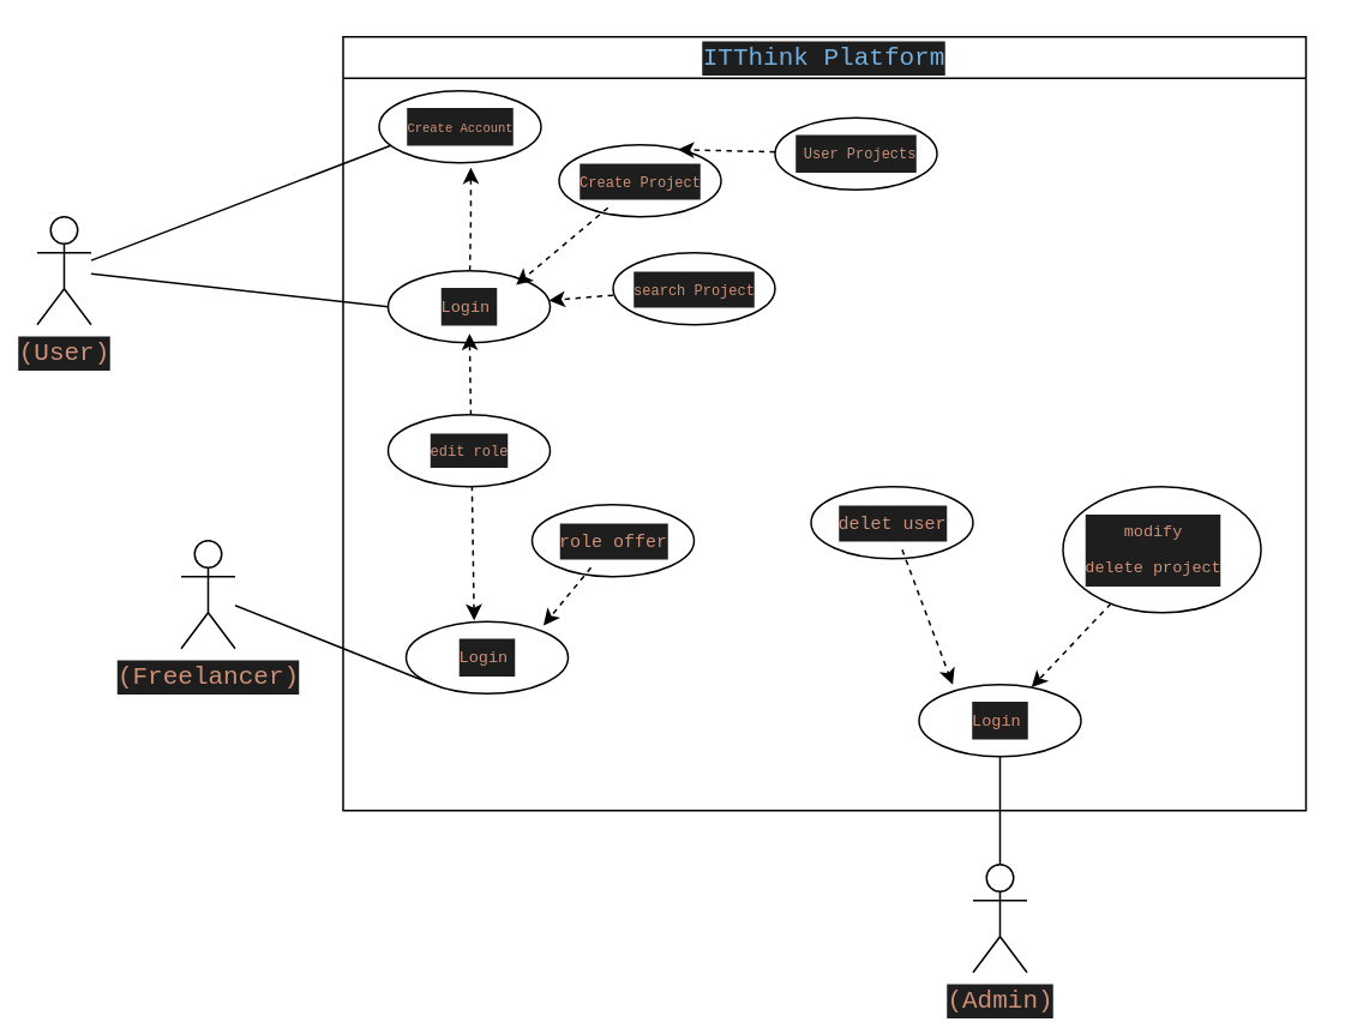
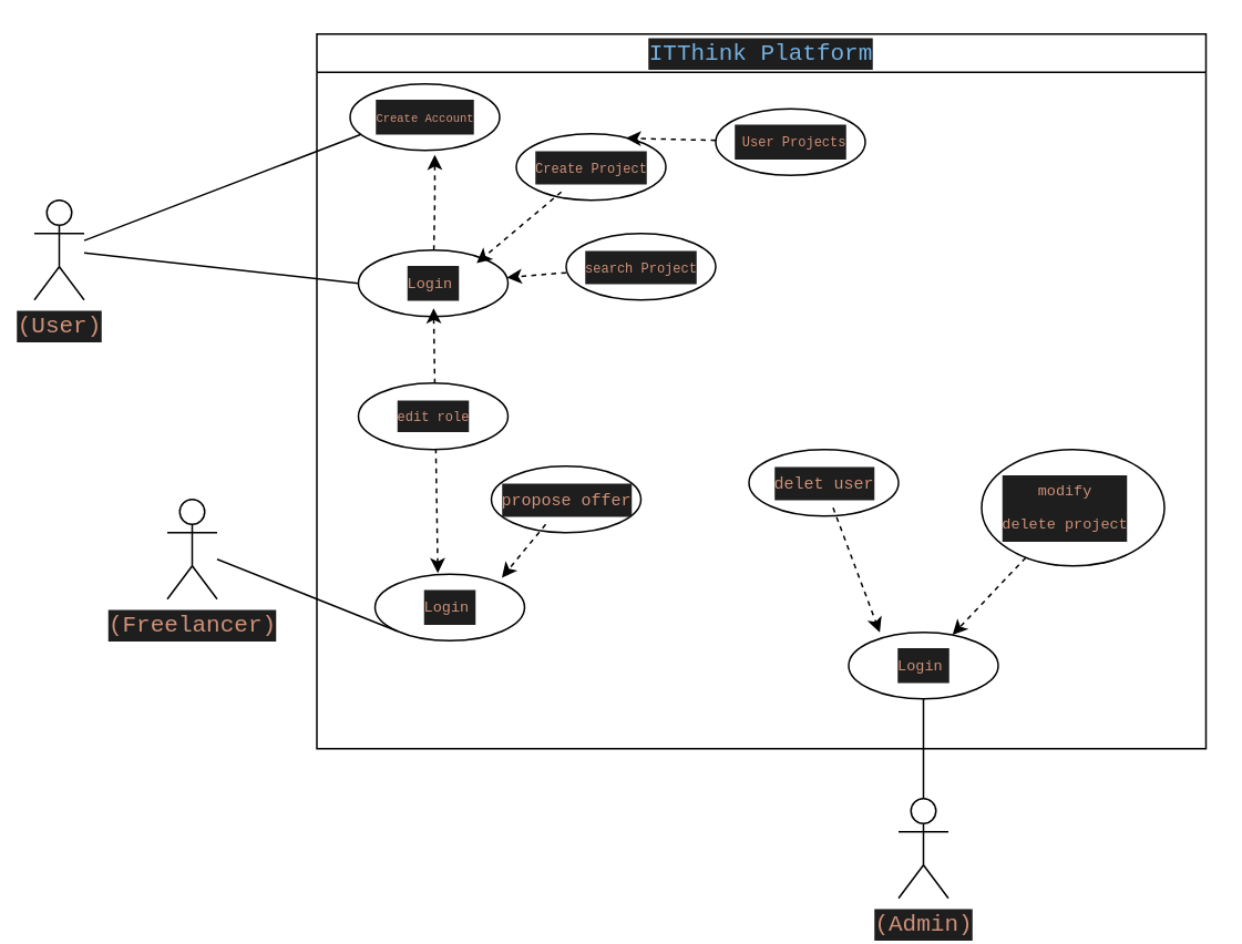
  <mxCell id="0" />
  <mxCell id="1" parent="0" />
  <mxCell id="2" style="edgeStyle=none;html=1;entryX=0.069;entryY=0.762;entryDx=0;entryDy=0;entryPerimeter=0;fontSize=7;endArrow=none;endFill=0;" edge="1" parent="1" source="4" target="6"><mxGeometry relative="1" as="geometry" /></mxCell>
  <mxCell id="3" style="edgeStyle=none;html=1;entryX=0;entryY=0.5;entryDx=0;entryDy=0;fontSize=9;endArrow=none;endFill=0;" edge="1" parent="1" source="4" target="8"><mxGeometry relative="1" as="geometry" /></mxCell>
  <mxCell id="4" value="&lt;div style=&quot;color: rgb(212, 212, 212); background-color: rgb(30, 30, 30); font-family: Consolas, &amp;quot;Courier New&amp;quot;, monospace; font-size: 14px; line-height: 19px;&quot;&gt;&lt;span style=&quot;color: #ce9178;&quot;&gt;(User)&lt;/span&gt;&lt;/div&gt;" style="shape=umlActor;verticalLabelPosition=bottom;verticalAlign=top;html=1;outlineConnect=0;" vertex="1" parent="1"><mxGeometry x="20" y="120" width="30" height="60" as="geometry" /></mxCell>
  <mxCell id="5" value="&lt;div style=&quot;color: rgb(212, 212, 212); background-color: rgb(30, 30, 30); font-family: Consolas, &amp;quot;Courier New&amp;quot;, monospace; font-weight: normal; font-size: 14px; line-height: 19px;&quot;&gt;&lt;span style=&quot;color: #74b0df;&quot;&gt;ITThink&lt;/span&gt; &lt;span style=&quot;color: #74b0df;&quot;&gt;Platform&lt;/span&gt;&lt;/div&gt;" style="swimlane;whiteSpace=wrap;html=1;" vertex="1" parent="1"><mxGeometry x="190" y="20" width="535" height="430" as="geometry"><mxRectangle x="190" y="230" width="160" height="30" as="alternateBounds" /></mxGeometry></mxCell>
  <mxCell id="6" value="" style="ellipse;whiteSpace=wrap;html=1;" vertex="1" parent="5"><mxGeometry x="20" y="30" width="90" height="40" as="geometry" /></mxCell>
  <mxCell id="7" style="edgeStyle=none;html=1;entryX=0.566;entryY=1.067;entryDx=0;entryDy=0;entryPerimeter=0;dashed=1;" edge="1" parent="5" source="8" target="6"><mxGeometry relative="1" as="geometry"><Array as="points"><mxPoint x="71" y="100" /></Array></mxGeometry></mxCell>
  <mxCell id="8" value="" style="ellipse;whiteSpace=wrap;html=1;" vertex="1" parent="5"><mxGeometry x="25" y="130" width="90" height="40" as="geometry" /></mxCell>
  <mxCell id="9" value="&lt;div style=&quot;color: rgb(212, 212, 212); background-color: rgb(30, 30, 30); font-family: Consolas, &amp;quot;Courier New&amp;quot;, monospace; font-size: 14px; line-height: 19px;&quot;&gt;&lt;span style=&quot;color: rgb(206, 145, 120); font-size: 7px;&quot;&gt;Create Account&lt;/span&gt;&lt;/div&gt;" style="text;html=1;align=center;verticalAlign=middle;resizable=0;points=[];autosize=1;strokeColor=none;fillColor=none;" vertex="1" parent="5"><mxGeometry x="25" y="35" width="80" height="30" as="geometry" /></mxCell>
  <mxCell id="10" style="edgeStyle=none;html=1;entryX=0.42;entryY=-0.017;entryDx=0;entryDy=0;entryPerimeter=0;endArrow=classic;endFill=1;startArrow=classic;startFill=1;dashed=1;" edge="1" parent="5" source="11" target="21"><mxGeometry relative="1" as="geometry" /></mxCell>
  <mxCell id="11" value="&lt;div style=&quot;color: rgb(212, 212, 212); background-color: rgb(30, 30, 30); font-family: Consolas, &amp;quot;Courier New&amp;quot;, monospace; font-size: 14px; line-height: 19px;&quot;&gt;&lt;span style=&quot;color: rgb(206, 145, 120); font-size: 9px;&quot;&gt;Login&lt;/span&gt;&lt;span style=&quot;color: rgb(206, 145, 120); font-size: 7px;&quot;&gt;&amp;nbsp;&lt;/span&gt;&lt;/div&gt;" style="text;html=1;align=center;verticalAlign=middle;resizable=0;points=[];autosize=1;strokeColor=none;fillColor=none;" vertex="1" parent="5"><mxGeometry x="45" y="135" width="50" height="30" as="geometry" /></mxCell>
  <mxCell id="12" value="" style="ellipse;whiteSpace=wrap;html=1;" vertex="1" parent="5"><mxGeometry x="120" y="60" width="90" height="40" as="geometry" /></mxCell>
  <mxCell id="13" style="edgeStyle=none;html=1;entryX=1.022;entryY=0.095;entryDx=0;entryDy=0;entryPerimeter=0;dashed=1;" edge="1" parent="5" source="14" target="11"><mxGeometry relative="1" as="geometry" /></mxCell>
  <mxCell id="14" value="&lt;div style=&quot;color: rgb(212, 212, 212); background-color: rgb(30, 30, 30); font-family: Consolas, &amp;quot;Courier New&amp;quot;, monospace; font-size: 14px; line-height: 19px;&quot;&gt;&lt;span style=&quot;color: rgb(206, 145, 120); font-size: 8px;&quot;&gt;Create Project&lt;/span&gt;&lt;/div&gt;" style="text;html=1;align=center;verticalAlign=middle;resizable=0;points=[];autosize=1;strokeColor=none;fillColor=none;" vertex="1" parent="5"><mxGeometry x="120" y="65" width="90" height="30" as="geometry" /></mxCell>
  <mxCell id="15" value="" style="ellipse;whiteSpace=wrap;html=1;" vertex="1" parent="5"><mxGeometry x="240" y="45" width="90" height="40" as="geometry" /></mxCell>
  <mxCell id="16" style="edgeStyle=none;html=1;entryX=0.733;entryY=-0.078;entryDx=0;entryDy=0;entryPerimeter=0;dashed=1;" edge="1" parent="5" source="17" target="14"><mxGeometry relative="1" as="geometry" /></mxCell>
  <mxCell id="17" value="&lt;div style=&quot;color: rgb(212, 212, 212); background-color: rgb(30, 30, 30); font-family: Consolas, &amp;quot;Courier New&amp;quot;, monospace; font-size: 14px; line-height: 19px;&quot;&gt;&lt;span style=&quot;color: rgb(206, 145, 120); font-size: 7px;&quot;&gt;&amp;nbsp;&lt;/span&gt;&lt;span style=&quot;color: rgb(206, 145, 120); font-size: 8px;&quot;&gt;User Projects&lt;/span&gt;&lt;/div&gt;" style="text;html=1;align=center;verticalAlign=middle;resizable=0;points=[];autosize=1;strokeColor=none;fillColor=none;" vertex="1" parent="5"><mxGeometry x="240" y="50" width="90" height="30" as="geometry" /></mxCell>
  <mxCell id="18" value="" style="ellipse;whiteSpace=wrap;html=1;" vertex="1" parent="5"><mxGeometry x="150" y="120.0" width="90" height="40" as="geometry" /></mxCell>
  <mxCell id="19" style="edgeStyle=none;html=1;dashed=1;" edge="1" parent="5" source="20" target="8"><mxGeometry relative="1" as="geometry" /></mxCell>
  <mxCell id="20" value="&lt;div style=&quot;background-color: rgb(30, 30, 30); line-height: 19px;&quot;&gt;&lt;font face=&quot;Consolas, Courier New, monospace&quot; color=&quot;#ce9178&quot;&gt;&lt;span style=&quot;font-size: 8px;&quot;&gt;search Project&lt;/span&gt;&lt;/font&gt;&lt;br&gt;&lt;/div&gt;" style="text;html=1;align=center;verticalAlign=middle;resizable=0;points=[];autosize=1;strokeColor=none;fillColor=none;" vertex="1" parent="5"><mxGeometry x="150" y="125.0" width="90" height="30" as="geometry" /></mxCell>
  <mxCell id="21" value="" style="ellipse;whiteSpace=wrap;html=1;" vertex="1" parent="5"><mxGeometry x="35" y="325" width="90" height="40" as="geometry" /></mxCell>
  <mxCell id="22" value="&lt;div style=&quot;color: rgb(212, 212, 212); background-color: rgb(30, 30, 30); font-family: Consolas, &amp;quot;Courier New&amp;quot;, monospace; font-size: 14px; line-height: 19px;&quot;&gt;&lt;span style=&quot;color: rgb(206, 145, 120); font-size: 9px;&quot;&gt;Login&lt;/span&gt;&lt;span style=&quot;color: rgb(206, 145, 120); font-size: 7px;&quot;&gt;&amp;nbsp;&lt;/span&gt;&lt;/div&gt;" style="text;html=1;align=center;verticalAlign=middle;resizable=0;points=[];autosize=1;strokeColor=none;fillColor=none;" vertex="1" parent="5"><mxGeometry x="55" y="330" width="50" height="30" as="geometry" /></mxCell>
  <mxCell id="23" value="" style="ellipse;whiteSpace=wrap;html=1;" vertex="1" parent="5"><mxGeometry x="25" y="210" width="90" height="40" as="geometry" /></mxCell>
  <mxCell id="24" value="&lt;div style=&quot;background-color: rgb(30, 30, 30); line-height: 19px; font-size: 8px;&quot;&gt;&lt;font face=&quot;Consolas, Courier New, monospace&quot; color=&quot;#ce9178&quot; style=&quot;font-size: 8px;&quot;&gt;edit role&lt;/font&gt;&lt;br style=&quot;font-size: 8px;&quot;&gt;&lt;/div&gt;" style="text;html=1;align=center;verticalAlign=middle;resizable=0;points=[];autosize=1;strokeColor=none;fillColor=none;fontSize=8;" vertex="1" parent="5"><mxGeometry x="40" y="215" width="60" height="30" as="geometry" /></mxCell>
  <mxCell id="25" value="" style="ellipse;whiteSpace=wrap;html=1;" vertex="1" parent="5"><mxGeometry x="105" y="260" width="90" height="40" as="geometry" /></mxCell>
  <mxCell id="26" style="edgeStyle=none;html=1;entryX=0.848;entryY=0.052;entryDx=0;entryDy=0;entryPerimeter=0;dashed=1;fontSize=8;startArrow=none;startFill=0;endArrow=classic;endFill=1;" edge="1" parent="5" source="27" target="21"><mxGeometry relative="1" as="geometry" /></mxCell>
- <mxCell id="27" value="&lt;div style=&quot;background-color: rgb(30, 30, 30); line-height: 19px;&quot;&gt;&lt;font size=&quot;1&quot; face=&quot;Consolas, Courier New, monospace&quot; color=&quot;#ce9178&quot;&gt;role offer&lt;/font&gt;&lt;br&gt;&lt;/div&gt;" style="text;html=1;align=center;verticalAlign=middle;resizable=0;points=[];autosize=1;strokeColor=none;fillColor=none;" vertex="1" parent="5"><mxGeometry x="105" y="265" width="90" height="30" as="geometry" /></mxCell>
+ <mxCell id="27" value="&lt;div style=&quot;background-color: rgb(30, 30, 30); line-height: 19px;&quot;&gt;&lt;font size=&quot;1&quot; face=&quot;Consolas, Courier New, monospace&quot; color=&quot;#ce9178&quot;&gt;propose offer&lt;/font&gt;&lt;br&gt;&lt;/div&gt;" style="text;html=1;align=center;verticalAlign=middle;resizable=0;points=[];autosize=1;strokeColor=none;fillColor=none;" vertex="1" parent="5"><mxGeometry x="105" y="265" width="90" height="30" as="geometry" /></mxCell>
  <mxCell id="28" value="" style="ellipse;whiteSpace=wrap;html=1;" vertex="1" parent="5"><mxGeometry x="320" y="360" width="90" height="40" as="geometry" /></mxCell>
  <mxCell id="29" value="&lt;div style=&quot;color: rgb(212, 212, 212); background-color: rgb(30, 30, 30); font-family: Consolas, &amp;quot;Courier New&amp;quot;, monospace; font-size: 14px; line-height: 19px;&quot;&gt;&lt;span style=&quot;color: rgb(206, 145, 120); font-size: 9px;&quot;&gt;Login&lt;/span&gt;&lt;span style=&quot;color: rgb(206, 145, 120); font-size: 7px;&quot;&gt;&amp;nbsp;&lt;/span&gt;&lt;/div&gt;" style="text;html=1;align=center;verticalAlign=middle;resizable=0;points=[];autosize=1;strokeColor=none;fillColor=none;" vertex="1" parent="5"><mxGeometry x="340" y="365" width="50" height="30" as="geometry" /></mxCell>
  <mxCell id="30" value="" style="ellipse;whiteSpace=wrap;html=1;" vertex="1" parent="5"><mxGeometry x="260" y="250" width="90" height="40" as="geometry" /></mxCell>
  <mxCell id="31" style="edgeStyle=none;html=1;entryX=0.208;entryY=0.002;entryDx=0;entryDy=0;entryPerimeter=0;dashed=1;fontSize=9;startArrow=none;startFill=0;endArrow=classic;endFill=1;" edge="1" parent="5" source="32" target="28"><mxGeometry relative="1" as="geometry" /></mxCell>
  <mxCell id="32" value="&lt;div style=&quot;background-color: rgb(30, 30, 30); line-height: 19px;&quot;&gt;&lt;font size=&quot;1&quot; face=&quot;Consolas, Courier New, monospace&quot; color=&quot;#ce9178&quot;&gt;delet user&lt;/font&gt;&lt;br&gt;&lt;/div&gt;" style="text;html=1;align=center;verticalAlign=middle;resizable=0;points=[];autosize=1;strokeColor=none;fillColor=none;" vertex="1" parent="5"><mxGeometry x="265" y="255" width="80" height="30" as="geometry" /></mxCell>
  <mxCell id="33" style="edgeStyle=none;html=1;fontSize=9;startArrow=none;startFill=0;endArrow=classic;endFill=1;dashed=1;" edge="1" parent="5" source="34" target="28"><mxGeometry relative="1" as="geometry" /></mxCell>
  <mxCell id="34" value="" style="ellipse;whiteSpace=wrap;html=1;" vertex="1" parent="5"><mxGeometry x="400" y="250" width="110" height="70" as="geometry" /></mxCell>
  <mxCell id="35" value="&lt;div style=&quot;background-color: rgb(30, 30, 30); line-height: 19px; font-size: 9px;&quot;&gt;&lt;font face=&quot;Consolas, Courier New, monospace&quot; color=&quot;#ce9178&quot; style=&quot;font-size: 9px;&quot;&gt;modify&lt;br style=&quot;font-size: 9px;&quot;&gt;delete project&lt;/font&gt;&lt;br style=&quot;font-size: 9px;&quot;&gt;&lt;/div&gt;" style="text;html=1;align=center;verticalAlign=middle;resizable=0;points=[];autosize=1;strokeColor=none;fillColor=none;fontSize=9;" vertex="1" parent="5"><mxGeometry x="405" y="260" width="90" height="50" as="geometry" /></mxCell>
  <mxCell id="36" style="edgeStyle=none;html=1;entryX=0;entryY=1;entryDx=0;entryDy=0;fontSize=8;startArrow=none;startFill=0;endArrow=none;endFill=0;" edge="1" parent="1" source="37" target="21"><mxGeometry relative="1" as="geometry" /></mxCell>
  <mxCell id="37" value="&lt;div style=&quot;color: rgb(212, 212, 212); background-color: rgb(30, 30, 30); font-family: Consolas, &amp;quot;Courier New&amp;quot;, monospace; font-size: 14px; line-height: 19px;&quot;&gt;&lt;div style=&quot;line-height: 19px;&quot;&gt;&lt;span style=&quot;color: #ce9178;&quot;&gt;(Freelancer)&lt;/span&gt;&lt;/div&gt;&lt;/div&gt;" style="shape=umlActor;verticalLabelPosition=bottom;verticalAlign=top;html=1;outlineConnect=0;" vertex="1" parent="1"><mxGeometry x="100" y="300" width="30" height="60" as="geometry" /></mxCell>
  <mxCell id="38" style="edgeStyle=none;html=1;entryX=0.5;entryY=1;entryDx=0;entryDy=0;fontSize=8;startArrow=none;startFill=0;endArrow=none;endFill=0;" edge="1" parent="1" source="39" target="28"><mxGeometry relative="1" as="geometry" /></mxCell>
  <mxCell id="39" value="&lt;div style=&quot;color: rgb(212, 212, 212); background-color: rgb(30, 30, 30); font-family: Consolas, &amp;quot;Courier New&amp;quot;, monospace; font-size: 14px; line-height: 19px;&quot;&gt;&lt;div style=&quot;line-height: 19px;&quot;&gt;&lt;span style=&quot;color: #ce9178;&quot;&gt;(Admin)&lt;/span&gt;&lt;/div&gt;&lt;/div&gt;" style="shape=umlActor;verticalLabelPosition=bottom;verticalAlign=top;html=1;outlineConnect=0;" vertex="1" parent="1"><mxGeometry x="540" y="480" width="30" height="60" as="geometry" /></mxCell>
